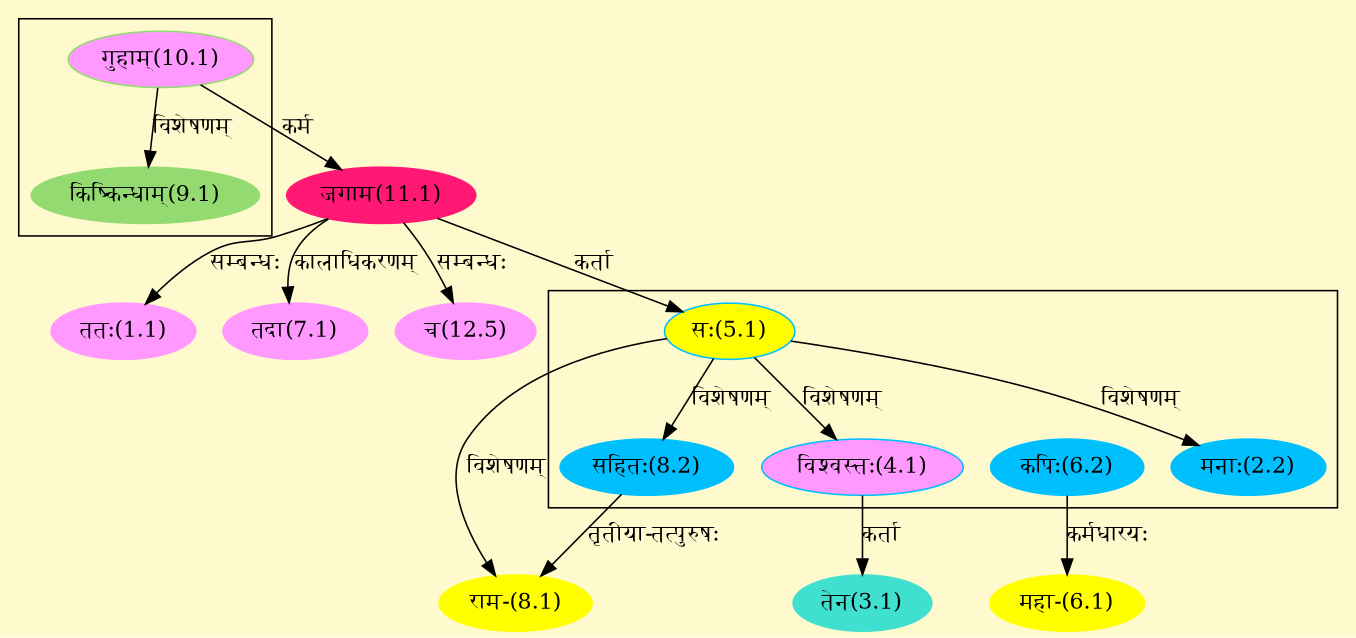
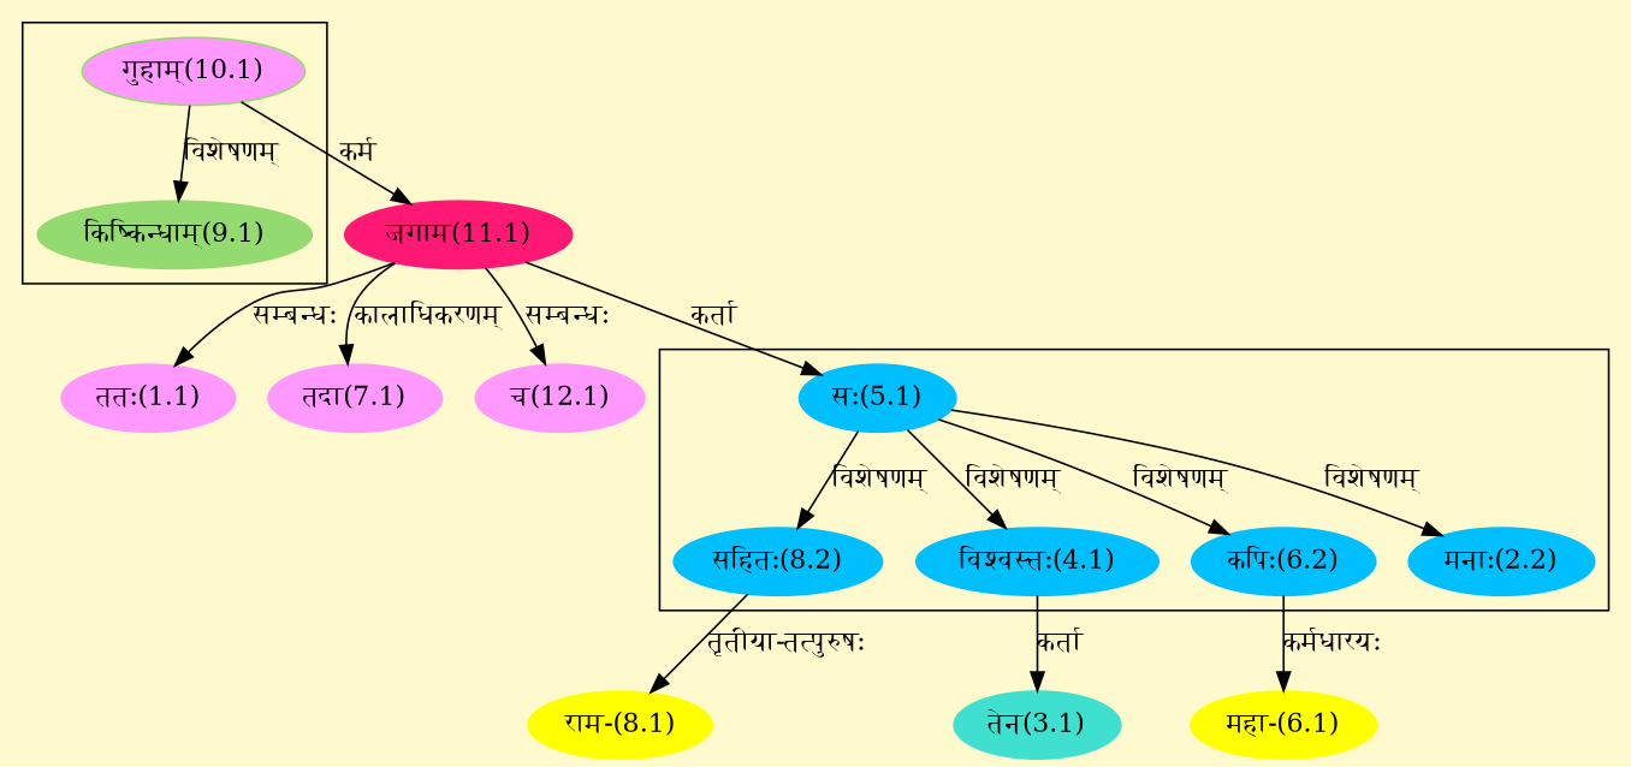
  digraph {
    bgcolor=lemonchiffon1
    compound=true
    rankdir=BT
    node [color="#00BFFF" style=filled]
    edge [dir=back]
    n1 [label="मनाः(2.2)"]
-   n2 [label="सः(5.1)" fillcolor="#FFFF00"]
-   n3 [label="विश्वस्तः(4.1)" fillcolor="#FF99FF"]
+   n2 [label="सः(5.1)"]
+   n3 [label="विश्वस्तः(4.1)"]
    n4 [label="कपिः(6.2)"]
    n5 [label="सहितः(8.2)"]
    n6 [color="#93DB70" label="किष्किन्धाम्(9.1)"]
    n7 [color="#93DB70" fillcolor="#FF99FF" label="गुहाम्(10.1)"]
    n8 [color="#FF1975" label="जगाम(11.1)"]
    n9 [color="#FF99FF" label="ततः(1.1)"]
    n10 [color="#40E0D0" label="तेन(3.1)"]
    n11 [color="#FFFF00" label="महा-(6.1)"]
    n12 [color="#FF99FF" label="तदा(7.1)"]
    n13 [color="#FFFF00" label="राम-(8.1)"]
-   n14 [color="#FF99FF" label="च(12.5)"]
+   n14 [color="#FF99FF" label="च(12.1)"]
    subgraph cluster_1 {
      n1
      n2
      n3
      n4
      n5
    }
    subgraph cluster_2 {
      n6
      n7
    }
    n1 -> n2 [label="विशेषणम्"]
    n2 -> n8 [label="कर्ता"]
    n3 -> n2 [label="विशेषणम्"]
-   n13 -> n2 [label="विशेषणम्"]
+   n4 -> n2 [label="विशेषणम्"]
    n5 -> n2 [label="विशेषणम्"]
    n6 -> n7 [label="विशेषणम्"]
    n8 -> n7 [label="कर्म"]
    n9 -> n8 [label="सम्बन्धः"]
    n10 -> n3 [label="कर्ता"]
    n11 -> n4 [label="कर्मधारयः"]
    n12 -> n8 [label="कालाधिकरणम्"]
    n13 -> n5 [label="तृतीया-तत्पुरुषः"]
    n14 -> n8 [label="सम्बन्धः"]
  }
